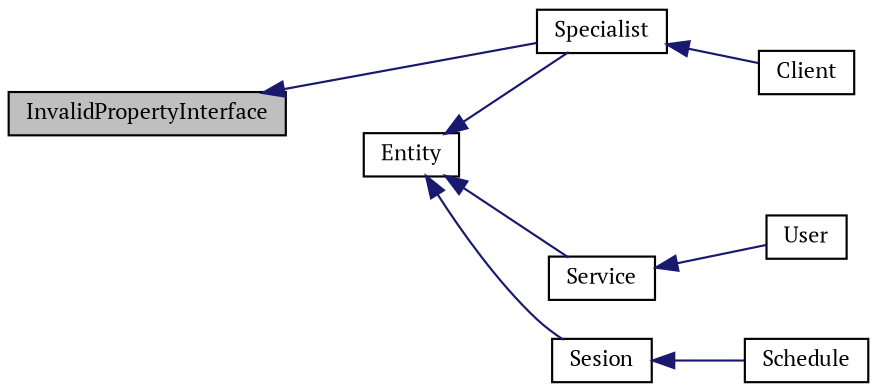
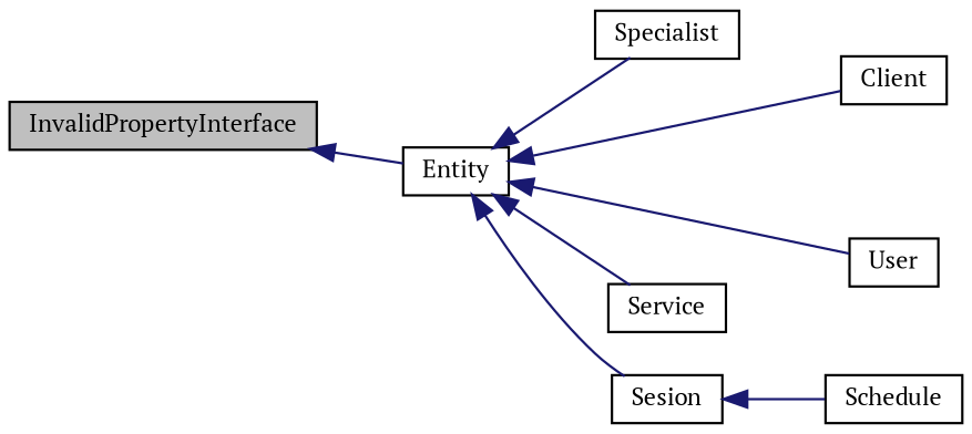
  digraph {
    fontname="PT Serif"
    rankdir=LR
    node [color=black fillcolor=white fontname="PT Serif" fontsize=10 shape=record style=filled]
    edge [color=midnightblue dir=back fontname="PT Serif" fontsize=10 labelfontname=Helvetica labelfontsize=10 style=solid]
    n1 [fillcolor=grey75 fontcolor=black height=0.2 label=InvalidPropertyInterface width=0.4]
    n2 [height=0.2 label=Entity width=0.4]
    n3 [height=0.2 label=Client width=0.4]
    n4 [height=0.2 label=Service width=0.4]
    n5 [height=0.2 label=Sesion width=0.4]
    n6 [height=0.2 label=Specialist width=0.4]
    n7 [height=0.2 label=User width=0.4]
    n8 [height=0.2 label=Schedule width=0.4]
-   n1 -> n6
-   n6 -> n3
+   n1 -> n2
+   n2 -> n3
    n2 -> n4
    n2 -> n5
    n2 -> n6
-   n4 -> n7
+   n2 -> n7
    n5 -> n8
  }
